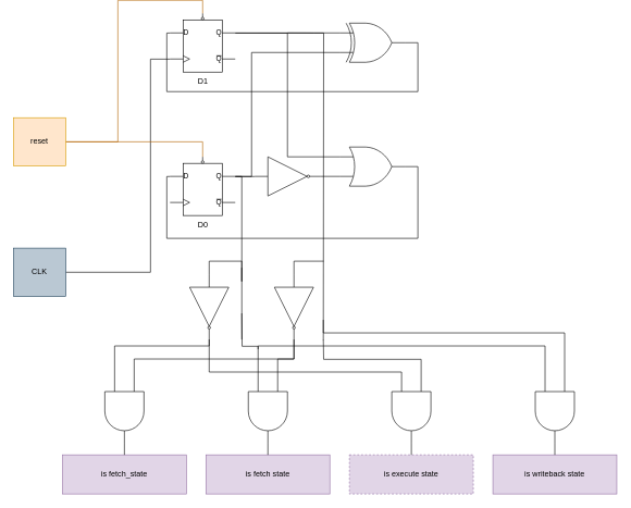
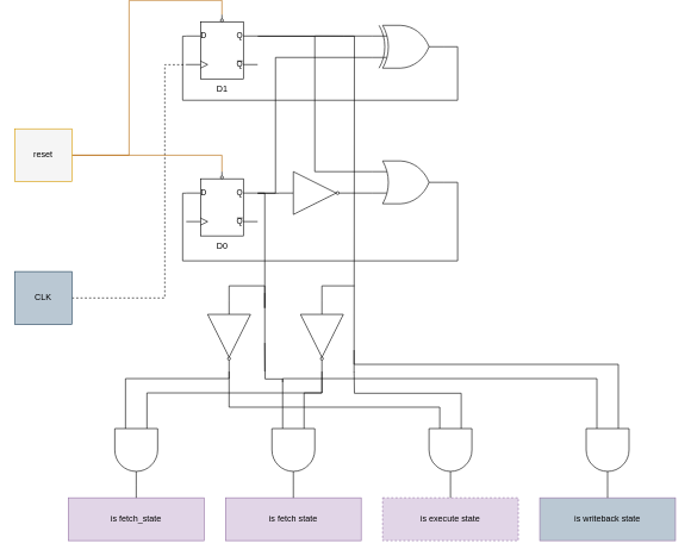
  <mxCell id="0" />
  <mxCell id="1" parent="0" />
  <mxCell id="2" style="edgeStyle=orthogonalEdgeStyle;rounded=0;orthogonalLoop=1;jettySize=auto;html=1;exitX=1;exitY=0.335;exitDx=0;exitDy=0;exitPerimeter=0;entryX=0;entryY=0.5;entryDx=0;entryDy=0;strokeColor=#000000;endArrow=none;endFill=0;" edge="1" parent="1" source="5" target="19"><mxGeometry relative="1" as="geometry" /></mxCell>
  <mxCell id="3" style="edgeStyle=orthogonalEdgeStyle;rounded=0;orthogonalLoop=1;jettySize=auto;html=1;exitX=0;exitY=0.335;exitDx=0;exitDy=0;exitPerimeter=0;entryX=1;entryY=0.5;entryDx=0;entryDy=0;entryPerimeter=0;endArrow=none;endFill=0;strokeColor=#000000;" edge="1" parent="1" source="5" target="21"><mxGeometry relative="1" as="geometry"><Array as="points"><mxPoint x="255" y="270" /><mxPoint x="255" y="365" /><mxPoint x="640" y="365" /><mxPoint x="640" y="255" /></Array></mxGeometry></mxCell>
  <mxCell id="4" style="edgeStyle=orthogonalEdgeStyle;rounded=0;orthogonalLoop=1;jettySize=auto;html=1;exitX=1;exitY=0.335;exitDx=0;exitDy=0;exitPerimeter=0;endArrow=none;endFill=0;strokeColor=#000000;" edge="1" parent="1" source="5"><mxGeometry relative="1" as="geometry"><mxPoint x="370" y="520" as="targetPoint" /><Array as="points"><mxPoint x="370" y="270" /><mxPoint x="370" y="520" /></Array></mxGeometry></mxCell>
  <mxCell id="5" value="D0" style="verticalLabelPosition=bottom;shadow=0;dashed=0;align=center;html=1;verticalAlign=top;shape=mxgraph.electrical.logic_gates.d_type_flip-flop_with_clear;" parent="1" vertex="1"><mxGeometry x="260" y="240" width="100" height="90" as="geometry" /></mxCell>
  <mxCell id="6" style="edgeStyle=orthogonalEdgeStyle;rounded=0;orthogonalLoop=1;jettySize=auto;html=1;exitX=0;exitY=0.335;exitDx=0;exitDy=0;exitPerimeter=0;entryX=1;entryY=0.5;entryDx=0;entryDy=0;entryPerimeter=0;endArrow=none;endFill=0;strokeColor=#000000;" edge="1" parent="1" source="8" target="24"><mxGeometry relative="1" as="geometry"><Array as="points"><mxPoint x="255" y="50" /><mxPoint x="255" y="140" /><mxPoint x="640" y="140" /><mxPoint x="640" y="65" /></Array></mxGeometry></mxCell>
  <mxCell id="7" style="edgeStyle=orthogonalEdgeStyle;rounded=0;orthogonalLoop=1;jettySize=auto;html=1;exitX=1;exitY=0.335;exitDx=0;exitDy=0;exitPerimeter=0;endArrow=none;endFill=0;strokeColor=#000000;" edge="1" parent="1" source="8"><mxGeometry relative="1" as="geometry"><mxPoint x="495" y="520.69" as="targetPoint" /></mxGeometry></mxCell>
  <mxCell id="8" value="D1" style="verticalLabelPosition=bottom;shadow=0;dashed=0;align=center;html=1;verticalAlign=top;shape=mxgraph.electrical.logic_gates.d_type_flip-flop_with_clear;" parent="1" vertex="1"><mxGeometry x="260" y="20" width="100" height="90" as="geometry" /></mxCell>
- <mxCell id="9" style="edgeStyle=orthogonalEdgeStyle;rounded=0;orthogonalLoop=1;jettySize=auto;html=1;exitX=1;exitY=0.5;exitDx=0;exitDy=0;endArrow=none;endFill=0;fillColor=#fad9d5;entryX=0;entryY=0.78;entryDx=0;entryDy=0;entryPerimeter=0;" parent="1" source="10" target="8" edge="1"><mxGeometry relative="1" as="geometry"><Array as="points"><mxPoint x="230" y="417" /><mxPoint x="230" y="90" /></Array><mxPoint x="250" y="90" as="targetPoint" /></mxGeometry></mxCell>
+ <mxCell id="9" style="edgeStyle=orthogonalEdgeStyle;rounded=0;orthogonalLoop=1;jettySize=auto;html=1;exitX=1;exitY=0.5;exitDx=0;exitDy=0;endArrow=none;endFill=0;fillColor=#fad9d5;entryX=0;entryY=0.78;entryDx=0;entryDy=0;entryPerimeter=0;dashed=1;" parent="1" source="10" target="8" edge="1"><mxGeometry relative="1" as="geometry"><Array as="points"><mxPoint x="230" y="417" /><mxPoint x="230" y="90" /></Array><mxPoint x="250" y="90" as="targetPoint" /></mxGeometry></mxCell>
  <mxCell id="10" value="CLK" style="rounded=0;whiteSpace=wrap;html=1;fillColor=#bac8d3;strokeColor=#23445d;" parent="1" vertex="1"><mxGeometry x="20" y="380" width="80" height="74" as="geometry" /></mxCell>
  <mxCell id="11" style="edgeStyle=orthogonalEdgeStyle;rounded=0;orthogonalLoop=1;jettySize=auto;html=1;entryX=0.5;entryY=0;entryDx=0;entryDy=0;entryPerimeter=0;endArrow=none;endFill=0;fillColor=#fad7ac;strokeColor=#b46504;" parent="1" source="13" target="5" edge="1"><mxGeometry relative="1" as="geometry" /></mxCell>
  <mxCell id="12" style="edgeStyle=orthogonalEdgeStyle;rounded=0;orthogonalLoop=1;jettySize=auto;html=1;exitX=1;exitY=0.5;exitDx=0;exitDy=0;entryX=0.5;entryY=0;entryDx=0;entryDy=0;entryPerimeter=0;endArrow=none;endFill=0;fillColor=#fad7ac;strokeColor=#b46504;" parent="1" source="13" target="8" edge="1"><mxGeometry relative="1" as="geometry" /></mxCell>
- <mxCell id="13" value="reset" style="rounded=0;whiteSpace=wrap;html=1;fillColor=#ffe6cc;strokeColor=#d79b00;" parent="1" vertex="1"><mxGeometry x="20" y="180" width="80" height="74" as="geometry" /></mxCell>
- <mxCell id="14" value="is writeback state" style="rounded=0;whiteSpace=wrap;html=1;fillColor=#e1d5e7;strokeColor=#9673a6;" parent="1" vertex="1"><mxGeometry x="755" y="697" width="190" height="60" as="geometry" /></mxCell>
+ <mxCell id="13" value="reset" style="rounded=0;whiteSpace=wrap;html=1;fillColor=#f5f5f5;strokeColor=#d79b00;" parent="1" vertex="1"><mxGeometry x="20" y="180" width="80" height="74" as="geometry" /></mxCell>
+ <mxCell id="14" value="is writeback state" style="rounded=0;whiteSpace=wrap;html=1;fillColor=#bac8d3;strokeColor=#9673a6;" parent="1" vertex="1"><mxGeometry x="755" y="697" width="190" height="60" as="geometry" /></mxCell>
  <mxCell id="15" value="is fetch state" style="rounded=0;whiteSpace=wrap;html=1;fillColor=#e1d5e7;strokeColor=#9673a6;" parent="1" vertex="1"><mxGeometry x="315" y="697" width="190" height="60" as="geometry" /></mxCell>
  <mxCell id="16" value="is execute state" style="rounded=0;whiteSpace=wrap;html=1;fillColor=#e1d5e7;strokeColor=#9673a6;dashed=1;" parent="1" vertex="1"><mxGeometry x="535" y="697" width="190" height="60" as="geometry" /></mxCell>
  <mxCell id="17" value="is fetch_state" style="rounded=0;whiteSpace=wrap;html=1;fillColor=#e1d5e7;strokeColor=#9673a6;" parent="1" vertex="1"><mxGeometry x="95" y="697" width="190" height="60" as="geometry" /></mxCell>
  <mxCell id="18" style="edgeStyle=orthogonalEdgeStyle;rounded=0;orthogonalLoop=1;jettySize=auto;html=1;exitX=1;exitY=0.5;exitDx=0;exitDy=0;entryX=0;entryY=0.75;entryDx=0;entryDy=0;entryPerimeter=0;endArrow=none;endFill=0;strokeColor=#000000;" edge="1" parent="1" source="19" target="21"><mxGeometry relative="1" as="geometry" /></mxCell>
  <mxCell id="19" value="" style="verticalLabelPosition=bottom;shadow=0;dashed=0;align=center;html=1;verticalAlign=top;shape=mxgraph.electrical.logic_gates.buffer2;negating=1;" vertex="1" parent="1"><mxGeometry x="390" y="240" width="100" height="60" as="geometry" /></mxCell>
  <mxCell id="20" style="edgeStyle=orthogonalEdgeStyle;rounded=0;orthogonalLoop=1;jettySize=auto;html=1;exitX=0;exitY=0.25;exitDx=0;exitDy=0;exitPerimeter=0;entryX=1;entryY=0.335;entryDx=0;entryDy=0;entryPerimeter=0;endArrow=none;endFill=0;strokeColor=#000000;" edge="1" parent="1" source="21" target="8"><mxGeometry relative="1" as="geometry" /></mxCell>
  <mxCell id="21" value="" style="verticalLabelPosition=bottom;shadow=0;dashed=0;align=center;html=1;verticalAlign=top;shape=mxgraph.electrical.logic_gates.logic_gate;operation=or;" vertex="1" parent="1"><mxGeometry x="520" y="225" width="100" height="60" as="geometry" /></mxCell>
  <mxCell id="22" style="edgeStyle=orthogonalEdgeStyle;rounded=0;orthogonalLoop=1;jettySize=auto;html=1;exitX=0;exitY=0.25;exitDx=0;exitDy=0;exitPerimeter=0;endArrow=none;endFill=0;strokeColor=#000000;" edge="1" parent="1" source="24"><mxGeometry relative="1" as="geometry"><mxPoint x="440" y="49.897" as="targetPoint" /></mxGeometry></mxCell>
  <mxCell id="23" style="edgeStyle=orthogonalEdgeStyle;rounded=0;orthogonalLoop=1;jettySize=auto;html=1;exitX=0;exitY=0.75;exitDx=0;exitDy=0;exitPerimeter=0;entryX=1;entryY=0.335;entryDx=0;entryDy=0;entryPerimeter=0;endArrow=none;endFill=0;strokeColor=#000000;" edge="1" parent="1" source="24" target="5"><mxGeometry relative="1" as="geometry"><Array as="points"><mxPoint x="385" y="80" /><mxPoint x="385" y="270" /></Array></mxGeometry></mxCell>
  <mxCell id="24" value="" style="verticalLabelPosition=bottom;shadow=0;dashed=0;align=center;html=1;verticalAlign=top;shape=mxgraph.electrical.logic_gates.logic_gate;operation=xor;" vertex="1" parent="1"><mxGeometry x="520" y="35" width="100" height="60" as="geometry" /></mxCell>
  <mxCell id="25" style="edgeStyle=orthogonalEdgeStyle;rounded=0;orthogonalLoop=1;jettySize=auto;html=1;exitX=0;exitY=0.5;exitDx=0;exitDy=0;endArrow=none;endFill=0;strokeColor=#000000;" edge="1" parent="1" source="27"><mxGeometry relative="1" as="geometry"><mxPoint x="370" y="410" as="targetPoint" /></mxGeometry></mxCell>
  <mxCell id="26" style="edgeStyle=orthogonalEdgeStyle;rounded=0;orthogonalLoop=1;jettySize=auto;html=1;exitX=1;exitY=0.5;exitDx=0;exitDy=0;entryX=0;entryY=0.75;entryDx=0;entryDy=0;entryPerimeter=0;endArrow=none;endFill=0;strokeColor=#000000;" edge="1" parent="1" source="27" target="33"><mxGeometry relative="1" as="geometry"><Array as="points"><mxPoint x="320" y="530" /><mxPoint x="175" y="530" /></Array></mxGeometry></mxCell>
  <mxCell id="27" value="" style="verticalLabelPosition=bottom;shadow=0;dashed=0;align=center;html=1;verticalAlign=top;shape=mxgraph.electrical.logic_gates.buffer2;negating=1;rotation=90;" vertex="1" parent="1"><mxGeometry x="270" y="440" width="100" height="60" as="geometry" /></mxCell>
  <mxCell id="28" style="edgeStyle=orthogonalEdgeStyle;rounded=0;orthogonalLoop=1;jettySize=auto;html=1;exitX=0;exitY=0.5;exitDx=0;exitDy=0;endArrow=none;endFill=0;strokeColor=#000000;" edge="1" parent="1" source="31"><mxGeometry relative="1" as="geometry"><mxPoint x="495" y="400" as="targetPoint" /></mxGeometry></mxCell>
  <mxCell id="29" style="edgeStyle=orthogonalEdgeStyle;rounded=0;orthogonalLoop=1;jettySize=auto;html=1;exitX=1;exitY=0.5;exitDx=0;exitDy=0;entryX=0;entryY=0.25;entryDx=0;entryDy=0;entryPerimeter=0;endArrow=none;endFill=0;strokeColor=#000000;" edge="1" parent="1" source="31" target="33"><mxGeometry relative="1" as="geometry" /></mxCell>
  <mxCell id="30" style="edgeStyle=orthogonalEdgeStyle;rounded=0;orthogonalLoop=1;jettySize=auto;html=1;exitX=1;exitY=0.5;exitDx=0;exitDy=0;entryX=0;entryY=0.25;entryDx=0;entryDy=0;entryPerimeter=0;endArrow=none;endFill=0;strokeColor=#000000;" edge="1" parent="1" source="31" target="36"><mxGeometry relative="1" as="geometry" /></mxCell>
  <mxCell id="31" value="" style="verticalLabelPosition=bottom;shadow=0;dashed=0;align=center;html=1;verticalAlign=top;shape=mxgraph.electrical.logic_gates.buffer2;negating=1;rotation=90;" vertex="1" parent="1"><mxGeometry x="400" y="440" width="100" height="60" as="geometry" /></mxCell>
  <mxCell id="32" style="edgeStyle=orthogonalEdgeStyle;rounded=0;orthogonalLoop=1;jettySize=auto;html=1;exitX=1;exitY=0.5;exitDx=0;exitDy=0;exitPerimeter=0;entryX=0.5;entryY=0;entryDx=0;entryDy=0;endArrow=none;endFill=0;strokeColor=#000000;" edge="1" parent="1" source="33" target="17"><mxGeometry relative="1" as="geometry" /></mxCell>
  <mxCell id="33" value="" style="verticalLabelPosition=bottom;shadow=0;dashed=0;align=center;html=1;verticalAlign=top;shape=mxgraph.electrical.logic_gates.logic_gate;operation=and;rotation=90;" vertex="1" parent="1"><mxGeometry x="140" y="600" width="100" height="60" as="geometry" /></mxCell>
  <mxCell id="34" style="edgeStyle=orthogonalEdgeStyle;rounded=0;orthogonalLoop=1;jettySize=auto;html=1;exitX=1;exitY=0.5;exitDx=0;exitDy=0;exitPerimeter=0;entryX=0.5;entryY=0;entryDx=0;entryDy=0;endArrow=none;endFill=0;strokeColor=#000000;" edge="1" parent="1" source="36" target="15"><mxGeometry relative="1" as="geometry" /></mxCell>
  <mxCell id="35" style="edgeStyle=orthogonalEdgeStyle;rounded=0;orthogonalLoop=1;jettySize=auto;html=1;exitX=0;exitY=0.75;exitDx=0;exitDy=0;exitPerimeter=0;endArrow=none;endFill=0;strokeColor=#000000;" edge="1" parent="1" source="36"><mxGeometry relative="1" as="geometry"><mxPoint x="370" y="480" as="targetPoint" /></mxGeometry></mxCell>
  <mxCell id="36" value="" style="verticalLabelPosition=bottom;shadow=0;dashed=0;align=center;html=1;verticalAlign=top;shape=mxgraph.electrical.logic_gates.logic_gate;operation=and;rotation=90;" vertex="1" parent="1"><mxGeometry x="360" y="600" width="100" height="60" as="geometry" /></mxCell>
  <mxCell id="37" style="edgeStyle=orthogonalEdgeStyle;rounded=0;orthogonalLoop=1;jettySize=auto;html=1;exitX=1;exitY=0.5;exitDx=0;exitDy=0;exitPerimeter=0;entryX=0.5;entryY=0;entryDx=0;entryDy=0;endArrow=none;endFill=0;strokeColor=#000000;" edge="1" parent="1" source="40" target="16"><mxGeometry relative="1" as="geometry" /></mxCell>
  <mxCell id="38" style="edgeStyle=orthogonalEdgeStyle;rounded=0;orthogonalLoop=1;jettySize=auto;html=1;exitX=0;exitY=0.25;exitDx=0;exitDy=0;exitPerimeter=0;endArrow=none;endFill=0;strokeColor=#000000;" edge="1" parent="1" source="40"><mxGeometry relative="1" as="geometry"><mxPoint x="495" y="520" as="targetPoint" /></mxGeometry></mxCell>
  <mxCell id="39" style="edgeStyle=orthogonalEdgeStyle;rounded=0;orthogonalLoop=1;jettySize=auto;html=1;exitX=0;exitY=0.75;exitDx=0;exitDy=0;exitPerimeter=0;entryX=1;entryY=0.5;entryDx=0;entryDy=0;endArrow=none;endFill=0;strokeColor=#000000;" edge="1" parent="1" source="40" target="27"><mxGeometry relative="1" as="geometry"><Array as="points"><mxPoint x="615" y="570" /><mxPoint x="320" y="570" /></Array></mxGeometry></mxCell>
  <mxCell id="40" value="" style="verticalLabelPosition=bottom;shadow=0;dashed=0;align=center;html=1;verticalAlign=top;shape=mxgraph.electrical.logic_gates.logic_gate;operation=and;rotation=90;" vertex="1" parent="1"><mxGeometry x="580" y="600" width="100" height="60" as="geometry" /></mxCell>
  <mxCell id="41" style="edgeStyle=orthogonalEdgeStyle;rounded=0;orthogonalLoop=1;jettySize=auto;html=1;exitX=1;exitY=0.5;exitDx=0;exitDy=0;exitPerimeter=0;entryX=0.5;entryY=0;entryDx=0;entryDy=0;endArrow=none;endFill=0;strokeColor=#000000;" edge="1" parent="1" source="44" target="14"><mxGeometry relative="1" as="geometry" /></mxCell>
  <mxCell id="42" style="edgeStyle=orthogonalEdgeStyle;rounded=0;orthogonalLoop=1;jettySize=auto;html=1;exitX=0;exitY=0.75;exitDx=0;exitDy=0;exitPerimeter=0;endArrow=none;endFill=0;strokeColor=#000000;" edge="1" parent="1" source="44"><mxGeometry relative="1" as="geometry"><mxPoint x="395" y="535" as="targetPoint" /><Array as="points"><mxPoint x="835" y="530" /><mxPoint x="395" y="530" /></Array></mxGeometry></mxCell>
  <mxCell id="43" style="edgeStyle=orthogonalEdgeStyle;rounded=0;orthogonalLoop=1;jettySize=auto;html=1;exitX=0;exitY=0.25;exitDx=0;exitDy=0;exitPerimeter=0;endArrow=none;endFill=0;strokeColor=#000000;" edge="1" parent="1" source="44"><mxGeometry relative="1" as="geometry"><mxPoint x="495" y="490" as="targetPoint" /><Array as="points"><mxPoint x="865" y="510" /><mxPoint x="495" y="510" /></Array></mxGeometry></mxCell>
  <mxCell id="44" value="" style="verticalLabelPosition=bottom;shadow=0;dashed=0;align=center;html=1;verticalAlign=top;shape=mxgraph.electrical.logic_gates.logic_gate;operation=and;rotation=90;" vertex="1" parent="1"><mxGeometry x="800" y="600" width="100" height="60" as="geometry" /></mxCell>
